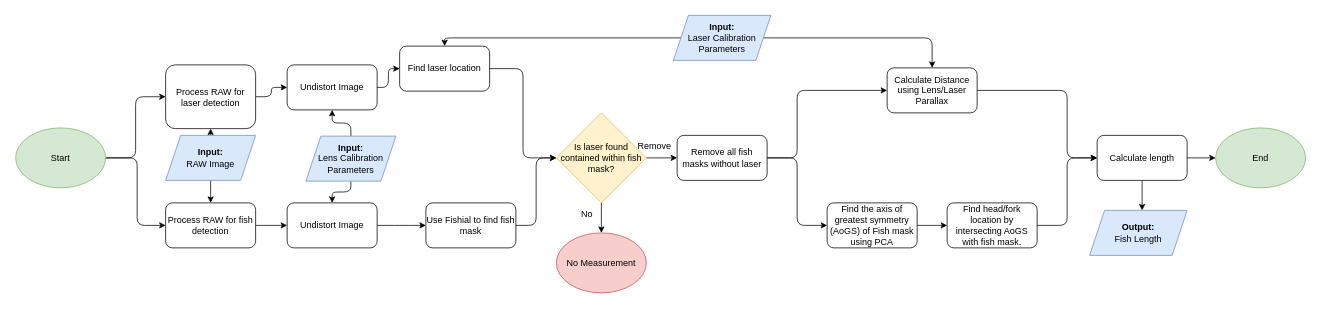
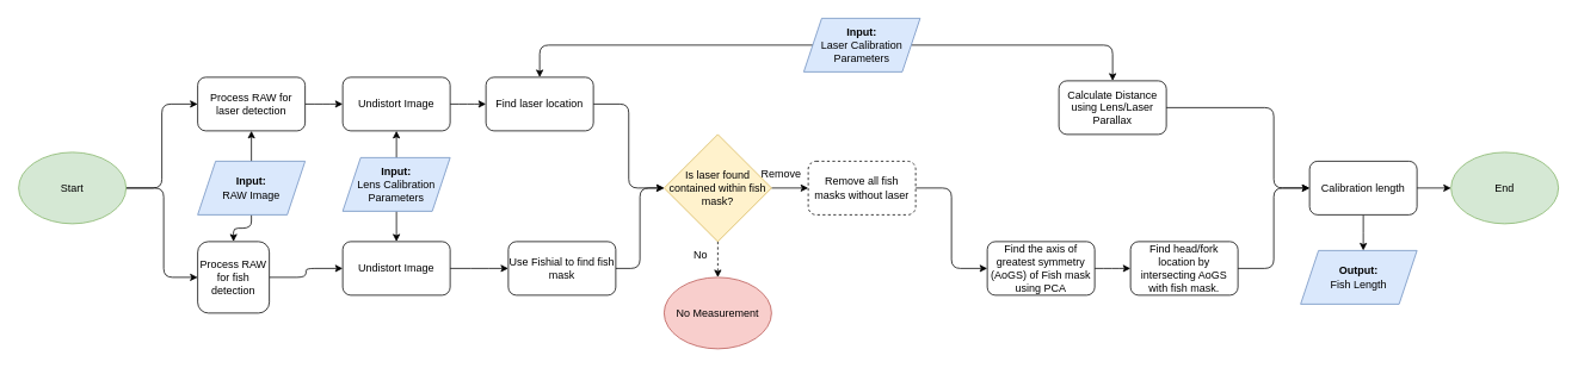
  <mxCell id="0" />
  <mxCell id="1" parent="0" />
  <mxCell id="2" style="edgeStyle=orthogonalEdgeStyle;html=1;exitX=0.5;exitY=1;exitDx=0;exitDy=0;entryX=0.5;entryY=0;entryDx=0;entryDy=0;" parent="1" source="4" target="11" edge="1"><mxGeometry relative="1" as="geometry" /></mxCell>
  <mxCell id="3" style="edgeStyle=orthogonalEdgeStyle;html=1;exitX=0.5;exitY=0;exitDx=0;exitDy=0;entryX=0.5;entryY=1;entryDx=0;entryDy=0;" parent="1" source="4" target="6" edge="1"><mxGeometry relative="1" as="geometry" /></mxCell>
  <mxCell id="4" value="&lt;b&gt;Input:&lt;br&gt;&lt;/b&gt;RAW Image" style="shape=parallelogram;perimeter=parallelogramPerimeter;whiteSpace=wrap;html=1;fixedSize=1;fillColor=#dae8fc;strokeColor=#6c8ebf;" parent="1" vertex="1"><mxGeometry x="220" y="180" width="120" height="60" as="geometry" /></mxCell>
  <mxCell id="5" style="edgeStyle=elbowEdgeStyle;html=1;exitX=1;exitY=0.5;exitDx=0;exitDy=0;" parent="1" source="6" target="13" edge="1"><mxGeometry relative="1" as="geometry" /></mxCell>
- <mxCell id="6" value="Process RAW for laser detection" style="rounded=1;whiteSpace=wrap;html=1;" parent="1" vertex="1"><mxGeometry x="220" y="86" width="120" height="85" as="geometry" /></mxCell>
+ <mxCell id="6" value="Process RAW for laser detection" style="rounded=1;whiteSpace=wrap;html=1;" parent="1" vertex="1"><mxGeometry x="220" y="86" width="120" height="60" as="geometry" /></mxCell>
  <mxCell id="7" style="edgeStyle=elbowEdgeStyle;html=1;exitX=1;exitY=0.5;exitDx=0;exitDy=0;entryX=0;entryY=0.5;entryDx=0;entryDy=0;" parent="1" source="9" target="11" edge="1"><mxGeometry relative="1" as="geometry"><Array as="points"><mxPoint x="182" y="200" /></Array></mxGeometry></mxCell>
  <mxCell id="8" style="edgeStyle=elbowEdgeStyle;html=1;exitX=1;exitY=0.5;exitDx=0;exitDy=0;entryX=0;entryY=0.5;entryDx=0;entryDy=0;" parent="1" source="9" target="6" edge="1"><mxGeometry relative="1" as="geometry" /></mxCell>
  <mxCell id="9" value="Start" style="ellipse;whiteSpace=wrap;html=1;fillColor=#d5e8d4;strokeColor=#82b366;" parent="1" vertex="1"><mxGeometry y="170" width="120" height="80" as="geometry" x="20" /></mxCell>
  <mxCell id="10" style="edgeStyle=elbowEdgeStyle;html=1;exitX=1;exitY=0.5;exitDx=0;exitDy=0;entryX=0;entryY=0.5;entryDx=0;entryDy=0;" parent="1" source="11" target="15" edge="1"><mxGeometry relative="1" as="geometry" /></mxCell>
- <mxCell id="11" value="Process RAW for fish detection" style="rounded=1;whiteSpace=wrap;html=1;" parent="1" vertex="1"><mxGeometry x="220" y="270" width="120" height="60" as="geometry" /></mxCell>
+ <mxCell id="11" value="Process RAW for fish detection" style="rounded=1;whiteSpace=wrap;html=1;" parent="1" vertex="1"><mxGeometry x="220" y="270" width="80" height="80" as="geometry" /></mxCell>
  <mxCell id="12" style="edgeStyle=elbowEdgeStyle;html=1;exitX=1;exitY=0.5;exitDx=0;exitDy=0;entryX=0;entryY=0.5;entryDx=0;entryDy=0;" parent="1" source="13" target="17" edge="1"><mxGeometry relative="1" as="geometry" /></mxCell>
  <mxCell id="13" value="Undistort Image" style="rounded=1;whiteSpace=wrap;html=1;" parent="1" vertex="1"><mxGeometry x="382" y="86" width="120" height="60" as="geometry" /></mxCell>
  <mxCell id="14" style="edgeStyle=elbowEdgeStyle;html=1;exitX=1;exitY=0.5;exitDx=0;exitDy=0;" parent="1" source="15" target="22" edge="1"><mxGeometry relative="1" as="geometry" /></mxCell>
  <mxCell id="15" value="Undistort Image" style="rounded=1;whiteSpace=wrap;html=1;" parent="1" vertex="1"><mxGeometry x="382" y="270" width="120" height="60" as="geometry" /></mxCell>
  <mxCell id="16" style="edgeStyle=orthogonalEdgeStyle;html=1;exitX=1;exitY=0.5;exitDx=0;exitDy=0;entryX=0;entryY=0.5;entryDx=0;entryDy=0;" parent="1" source="17" target="25" edge="1"><mxGeometry relative="1" as="geometry" /></mxCell>
- <mxCell id="17" value="Find laser location" style="rounded=1;whiteSpace=wrap;html=1;" parent="1" vertex="1"><mxGeometry x="532" y="61" width="120" height="60" as="geometry" /></mxCell>
+ <mxCell id="17" value="Find laser location" style="rounded=1;whiteSpace=wrap;html=1;" parent="1" vertex="1"><mxGeometry x="542" y="86" width="120" height="60" as="geometry" /></mxCell>
  <mxCell id="18" style="edgeStyle=elbowEdgeStyle;html=1;exitX=0;exitY=0.5;exitDx=0;exitDy=0;entryX=0.5;entryY=0;entryDx=0;entryDy=0;elbow=vertical;" parent="1" source="20" target="17" edge="1"><mxGeometry relative="1" as="geometry"><Array as="points"><mxPoint x="762" y="50" /></Array></mxGeometry></mxCell>
  <mxCell id="19" style="edgeStyle=elbowEdgeStyle;elbow=vertical;html=1;exitX=1;exitY=0.5;exitDx=0;exitDy=0;entryX=0.5;entryY=0;entryDx=0;entryDy=0;" parent="1" source="20" target="36" edge="1"><mxGeometry relative="1" as="geometry"><Array as="points"><mxPoint x="1072" y="50" /></Array></mxGeometry></mxCell>
  <mxCell id="20" value="&lt;b&gt;Input:&lt;/b&gt;&lt;br&gt;Laser Calibration Parameters" style="shape=parallelogram;perimeter=parallelogramPerimeter;whiteSpace=wrap;html=1;fixedSize=1;fillColor=#dae8fc;strokeColor=#6c8ebf;" parent="1" vertex="1"><mxGeometry x="897" width="130" height="60" as="geometry" y="20" /></mxCell>
  <mxCell id="21" style="edgeStyle=orthogonalEdgeStyle;html=1;exitX=1;exitY=0.5;exitDx=0;exitDy=0;entryX=0;entryY=0.5;entryDx=0;entryDy=0;" parent="1" source="22" target="25" edge="1"><mxGeometry relative="1" as="geometry" /></mxCell>
  <mxCell id="22" value="Use Fishial to find fish mask" style="rounded=1;whiteSpace=wrap;html=1;" parent="1" vertex="1"><mxGeometry x="567" y="270" width="120" height="60" as="geometry" /></mxCell>
- <mxCell id="23" style="edgeStyle=none;html=1;exitX=0.5;exitY=1;exitDx=0;exitDy=0;entryX=0.5;entryY=0;entryDx=0;entryDy=0;" parent="1" source="25" target="26" edge="1"><mxGeometry relative="1" as="geometry" /></mxCell>
+ <mxCell id="23" style="edgeStyle=none;html=1;exitX=0.5;exitY=1;exitDx=0;exitDy=0;entryX=0.5;entryY=0;entryDx=0;entryDy=0;dashed=1;" parent="1" source="25" target="26" edge="1"><mxGeometry relative="1" as="geometry" /></mxCell>
  <mxCell id="24" style="edgeStyle=none;html=1;exitX=1;exitY=0.5;exitDx=0;exitDy=0;entryX=0;entryY=0.5;entryDx=0;entryDy=0;" parent="1" source="25" target="32" edge="1"><mxGeometry relative="1" as="geometry" /></mxCell>
  <mxCell id="25" value="Is laser found contained within fish mask?" style="rhombus;whiteSpace=wrap;html=1;fillColor=#fff2cc;strokeColor=#d6b656;" parent="1" vertex="1"><mxGeometry x="741" y="150" width="120" height="120" as="geometry" /></mxCell>
  <mxCell id="26" value="No Measurement" style="ellipse;whiteSpace=wrap;html=1;fillColor=#f8cecc;strokeColor=#b85450;" parent="1" vertex="1"><mxGeometry x="741" y="310" width="120" height="80" as="geometry" /></mxCell>
  <mxCell id="27" style="edgeStyle=orthogonalEdgeStyle;html=1;exitX=0.5;exitY=0;exitDx=0;exitDy=0;entryX=0.5;entryY=1;entryDx=0;entryDy=0;" parent="1" source="29" target="13" edge="1"><mxGeometry relative="1" as="geometry" /></mxCell>
  <mxCell id="28" style="edgeStyle=orthogonalEdgeStyle;html=1;exitX=0.5;exitY=1;exitDx=0;exitDy=0;entryX=0.5;entryY=0;entryDx=0;entryDy=0;" parent="1" source="29" target="15" edge="1"><mxGeometry relative="1" as="geometry" /></mxCell>
- <mxCell id="29" value="&lt;b&gt;Input:&lt;/b&gt;&lt;br&gt;Lens Calibration Parameters" style="shape=parallelogram;perimeter=parallelogramPerimeter;whiteSpace=wrap;html=1;fixedSize=1;fillColor=#dae8fc;strokeColor=#6c8ebf;" parent="1" vertex="1"><mxGeometry x="407" y="181" width="120" height="60" as="geometry" /></mxCell>
- <mxCell id="30" style="edgeStyle=elbowEdgeStyle;html=1;exitX=1;exitY=0.5;exitDx=0;exitDy=0;entryX=0;entryY=0.5;entryDx=0;entryDy=0;" parent="1" source="32" target="36" edge="1"><mxGeometry relative="1" as="geometry"><Array as="points"><mxPoint x="1062" y="170" /></Array></mxGeometry></mxCell>
+ <mxCell id="29" value="&lt;b&gt;Input:&lt;/b&gt;&lt;br&gt;Lens Calibration Parameters" style="shape=parallelogram;perimeter=parallelogramPerimeter;whiteSpace=wrap;html=1;fixedSize=1;fillColor=#dae8fc;strokeColor=#6c8ebf;" parent="1" vertex="1"><mxGeometry x="382" y="176" width="120" height="60" as="geometry" /></mxCell>
  <mxCell id="31" style="edgeStyle=elbowEdgeStyle;html=1;exitX=1;exitY=0.5;exitDx=0;exitDy=0;entryX=0;entryY=0.5;entryDx=0;entryDy=0;" parent="1" source="32" target="34" edge="1"><mxGeometry relative="1" as="geometry" /></mxCell>
- <mxCell id="32" value="Remove all fish masks without laser" style="rounded=1;whiteSpace=wrap;html=1;" parent="1" vertex="1"><mxGeometry x="902" y="180" width="120" height="60" as="geometry" /></mxCell>
+ <mxCell id="32" value="Remove all fish masks without laser" style="rounded=1;whiteSpace=wrap;html=1;dashed=1;" parent="1" vertex="1"><mxGeometry x="902" y="180" width="120" height="60" as="geometry" /></mxCell>
  <mxCell id="33" style="edgeStyle=elbowEdgeStyle;html=1;exitX=1;exitY=0.5;exitDx=0;exitDy=0;entryX=0;entryY=0.5;entryDx=0;entryDy=0;" parent="1" source="34" target="38" edge="1"><mxGeometry relative="1" as="geometry" /></mxCell>
  <mxCell id="34" value="Find the axis of greatest symmetry (AoGS) of Fish mask using PCA" style="rounded=1;whiteSpace=wrap;html=1;" parent="1" vertex="1"><mxGeometry x="1102" y="270" width="120" height="60" as="geometry" /></mxCell>
  <mxCell id="35" style="edgeStyle=elbowEdgeStyle;html=1;exitX=1;exitY=0.5;exitDx=0;exitDy=0;entryX=0;entryY=0.5;entryDx=0;entryDy=0;" parent="1" source="36" target="41" edge="1"><mxGeometry relative="1" as="geometry"><Array as="points"><mxPoint x="1422" y="170" /></Array></mxGeometry></mxCell>
  <mxCell id="36" value="Calculate Distance using Lens/Laser Parallax" style="rounded=1;whiteSpace=wrap;html=1;" parent="1" vertex="1"><mxGeometry x="1182" y="90" width="120" height="60" as="geometry" /></mxCell>
  <mxCell id="37" style="edgeStyle=elbowEdgeStyle;html=1;exitX=1;exitY=0.5;exitDx=0;exitDy=0;" parent="1" source="38" edge="1"><mxGeometry relative="1" as="geometry"><mxPoint x="1462" y="210" as="targetPoint" /><Array as="points"><mxPoint x="1422" y="250" /></Array></mxGeometry></mxCell>
  <mxCell id="38" value="Find head/fork location by intersecting AoGS with fish mask." style="rounded=1;whiteSpace=wrap;html=1;" parent="1" vertex="1"><mxGeometry x="1262" y="270" width="120" height="60" as="geometry" /></mxCell>
  <mxCell id="39" style="edgeStyle=orthogonalEdgeStyle;rounded=0;orthogonalLoop=1;jettySize=auto;html=1;exitX=0.5;exitY=1;exitDx=0;exitDy=0;entryX=0.5;entryY=0;entryDx=0;entryDy=0;" edge="1" parent="1" source="41"><mxGeometry relative="1" as="geometry"><mxPoint x="1522" y="280" as="targetPoint" /></mxGeometry></mxCell>
  <mxCell id="40" style="edgeStyle=orthogonalEdgeStyle;rounded=0;orthogonalLoop=1;jettySize=auto;html=1;exitX=1;exitY=0.5;exitDx=0;exitDy=0;entryX=0;entryY=0.5;entryDx=0;entryDy=0;" edge="1" parent="1" source="41" target="44"><mxGeometry relative="1" as="geometry" /></mxCell>
- <mxCell id="41" value="Calculate length" style="rounded=1;whiteSpace=wrap;html=1;" parent="1" vertex="1"><mxGeometry x="1462" y="180" width="120" height="60" as="geometry" /></mxCell>
+ <mxCell id="41" value="Calibration length" style="rounded=1;whiteSpace=wrap;html=1;" parent="1" vertex="1"><mxGeometry x="1462" y="180" width="120" height="60" as="geometry" /></mxCell>
  <mxCell id="42" value="Remove" style="text;html=1;strokeColor=none;fillColor=none;align=center;verticalAlign=middle;whiteSpace=wrap;rounded=0;" parent="1" vertex="1"><mxGeometry x="842" y="180" width="60" height="30" as="geometry" /></mxCell>
  <mxCell id="43" value="No" style="text;html=1;strokeColor=none;fillColor=none;align=center;verticalAlign=middle;whiteSpace=wrap;rounded=0;" parent="1" vertex="1"><mxGeometry x="752" y="270" width="60" height="30" as="geometry" /></mxCell>
  <mxCell id="44" value="End" style="ellipse;whiteSpace=wrap;html=1;fillColor=#d5e8d4;strokeColor=#82b366;" parent="1" vertex="1"><mxGeometry x="1620" y="170" width="120" height="80" as="geometry" /></mxCell>
  <mxCell id="45" value="&lt;b&gt;Output:&lt;/b&gt;&lt;br&gt;Fish Length" style="shape=parallelogram;perimeter=parallelogramPerimeter;whiteSpace=wrap;html=1;fixedSize=1;fillColor=#dae8fc;strokeColor=#6c8ebf;" vertex="1" parent="1"><mxGeometry x="1452" y="280" width="130" height="60" as="geometry" /></mxCell>
